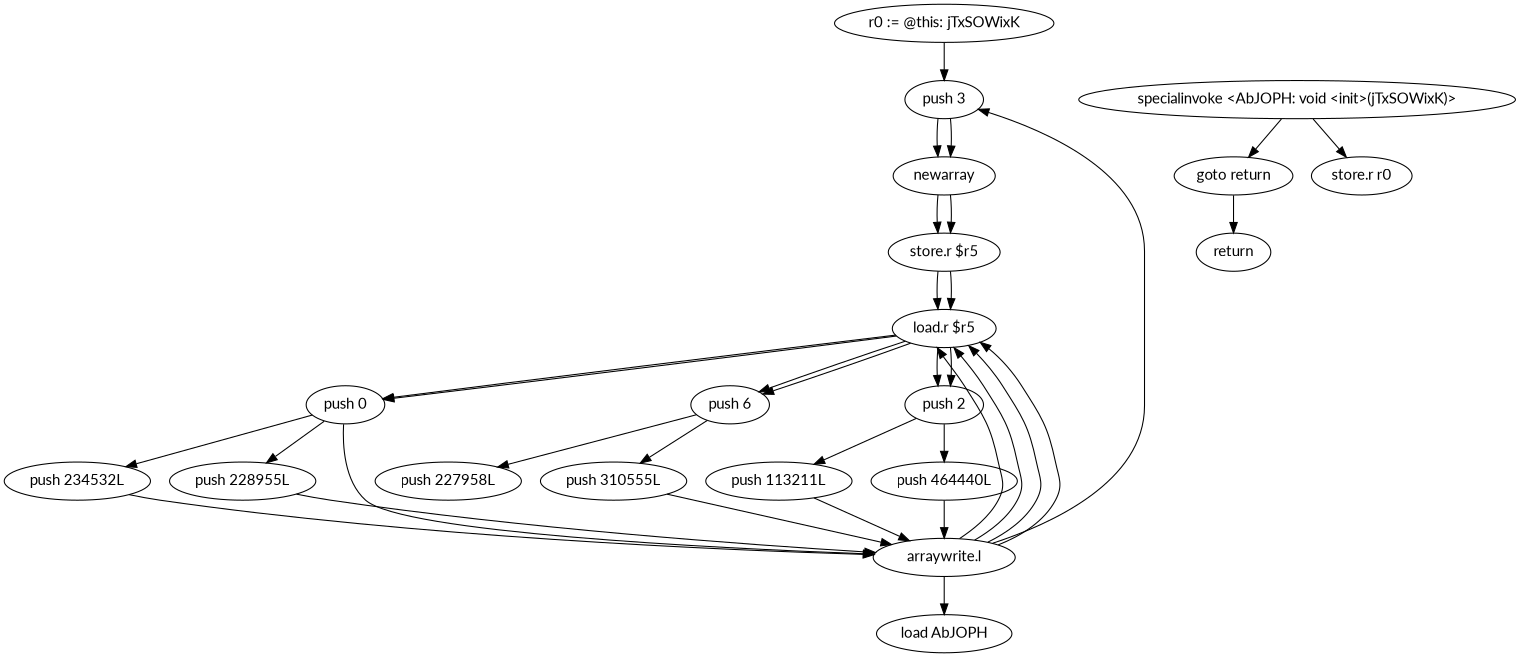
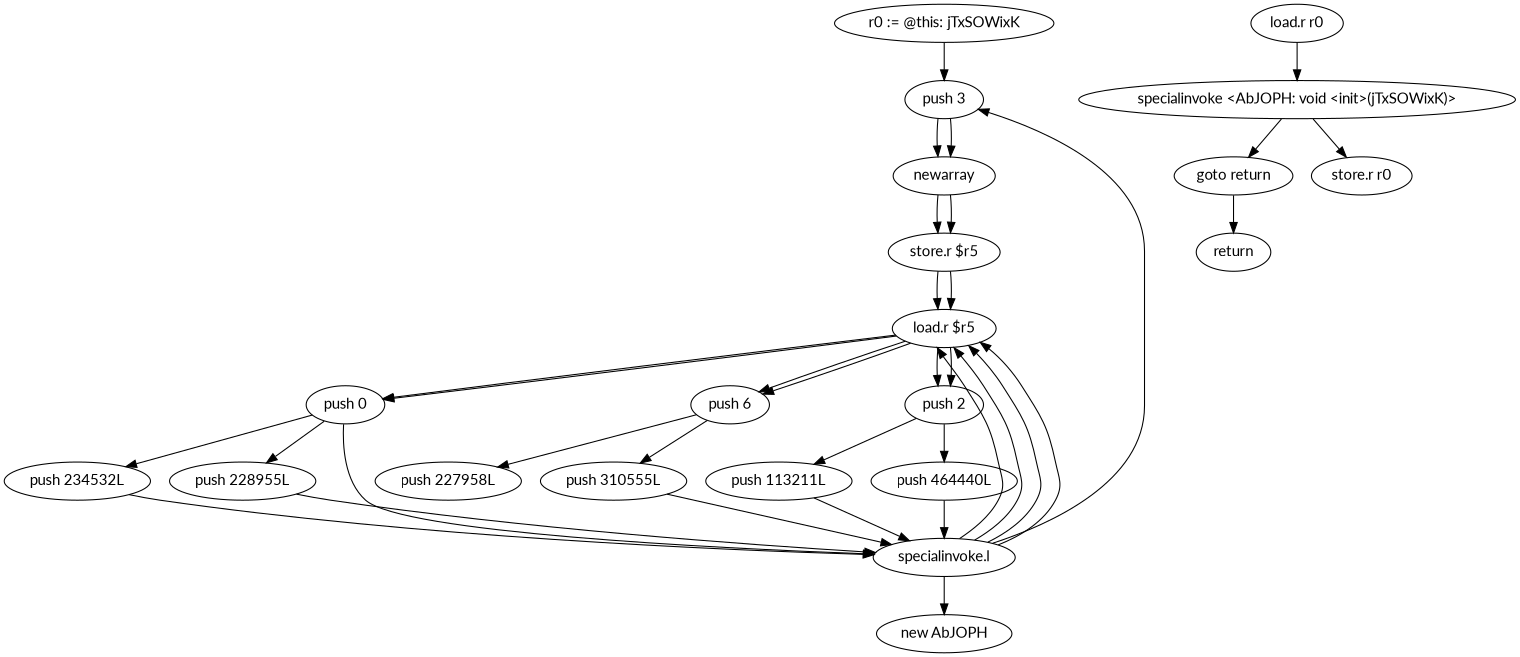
  digraph {
    fontname=Lato
    node [fontname=Lato]
    edge [fontname=Lato]
    "r0 := @this: jTxSOWixK"
    "push 3"
    newarray
    "store.r $r5"
    "load.r $r5"
    "push 0"
    n7 [label="push 6"]
    "push 2"
    "push 234532L"
    "push 228955L"
-   "arraywrite.l"
+   "arraywrite.l" [label="specialinvoke.l"]
    "push 227958L"
    n13 [label="push 310555L"]
    n14 [label="push 113211L"]
    "push 464440L"
-   "new AbJOPH" [label="load AbJOPH"]
+   "new AbJOPH"
+   "load.r r0"
    "specialinvoke <AbJOPH: void <init>(jTxSOWixK)>"
    "goto return"
    "store.r r0"
    return
    "r0 := @this: jTxSOWixK" -> "push 3"
    "push 3" -> newarray
    "push 3" -> newarray
    newarray -> "store.r $r5"
    newarray -> "store.r $r5"
    "store.r $r5" -> "load.r $r5"
    "store.r $r5" -> "load.r $r5"
    "load.r $r5" -> "push 0"
    "load.r $r5" -> "push 0"
    "load.r $r5" -> n7
    "load.r $r5" -> n7
    "load.r $r5" -> "push 2"
    "load.r $r5" -> "push 2"
    "push 0" -> "push 234532L"
    "push 0" -> "push 228955L"
    "push 0" -> "arraywrite.l"
    n7 -> "push 227958L"
    n7 -> n13
    "push 2" -> n14
    "push 2" -> "push 464440L"
    "push 234532L" -> "arraywrite.l"
    "push 228955L" -> "arraywrite.l"
    "arraywrite.l" -> "push 3"
    "arraywrite.l" -> "load.r $r5"
    "arraywrite.l" -> "load.r $r5"
    "arraywrite.l" -> "load.r $r5"
    "arraywrite.l" -> "load.r $r5"
    "arraywrite.l" -> "new AbJOPH"
    n13 -> "arraywrite.l"
    n14 -> "arraywrite.l"
    "push 464440L" -> "arraywrite.l"
+   "load.r r0" -> "specialinvoke <AbJOPH: void <init>(jTxSOWixK)>"
    "specialinvoke <AbJOPH: void <init>(jTxSOWixK)>" -> "goto return"
    "specialinvoke <AbJOPH: void <init>(jTxSOWixK)>" -> "store.r r0"
    "goto return" -> return
  }
